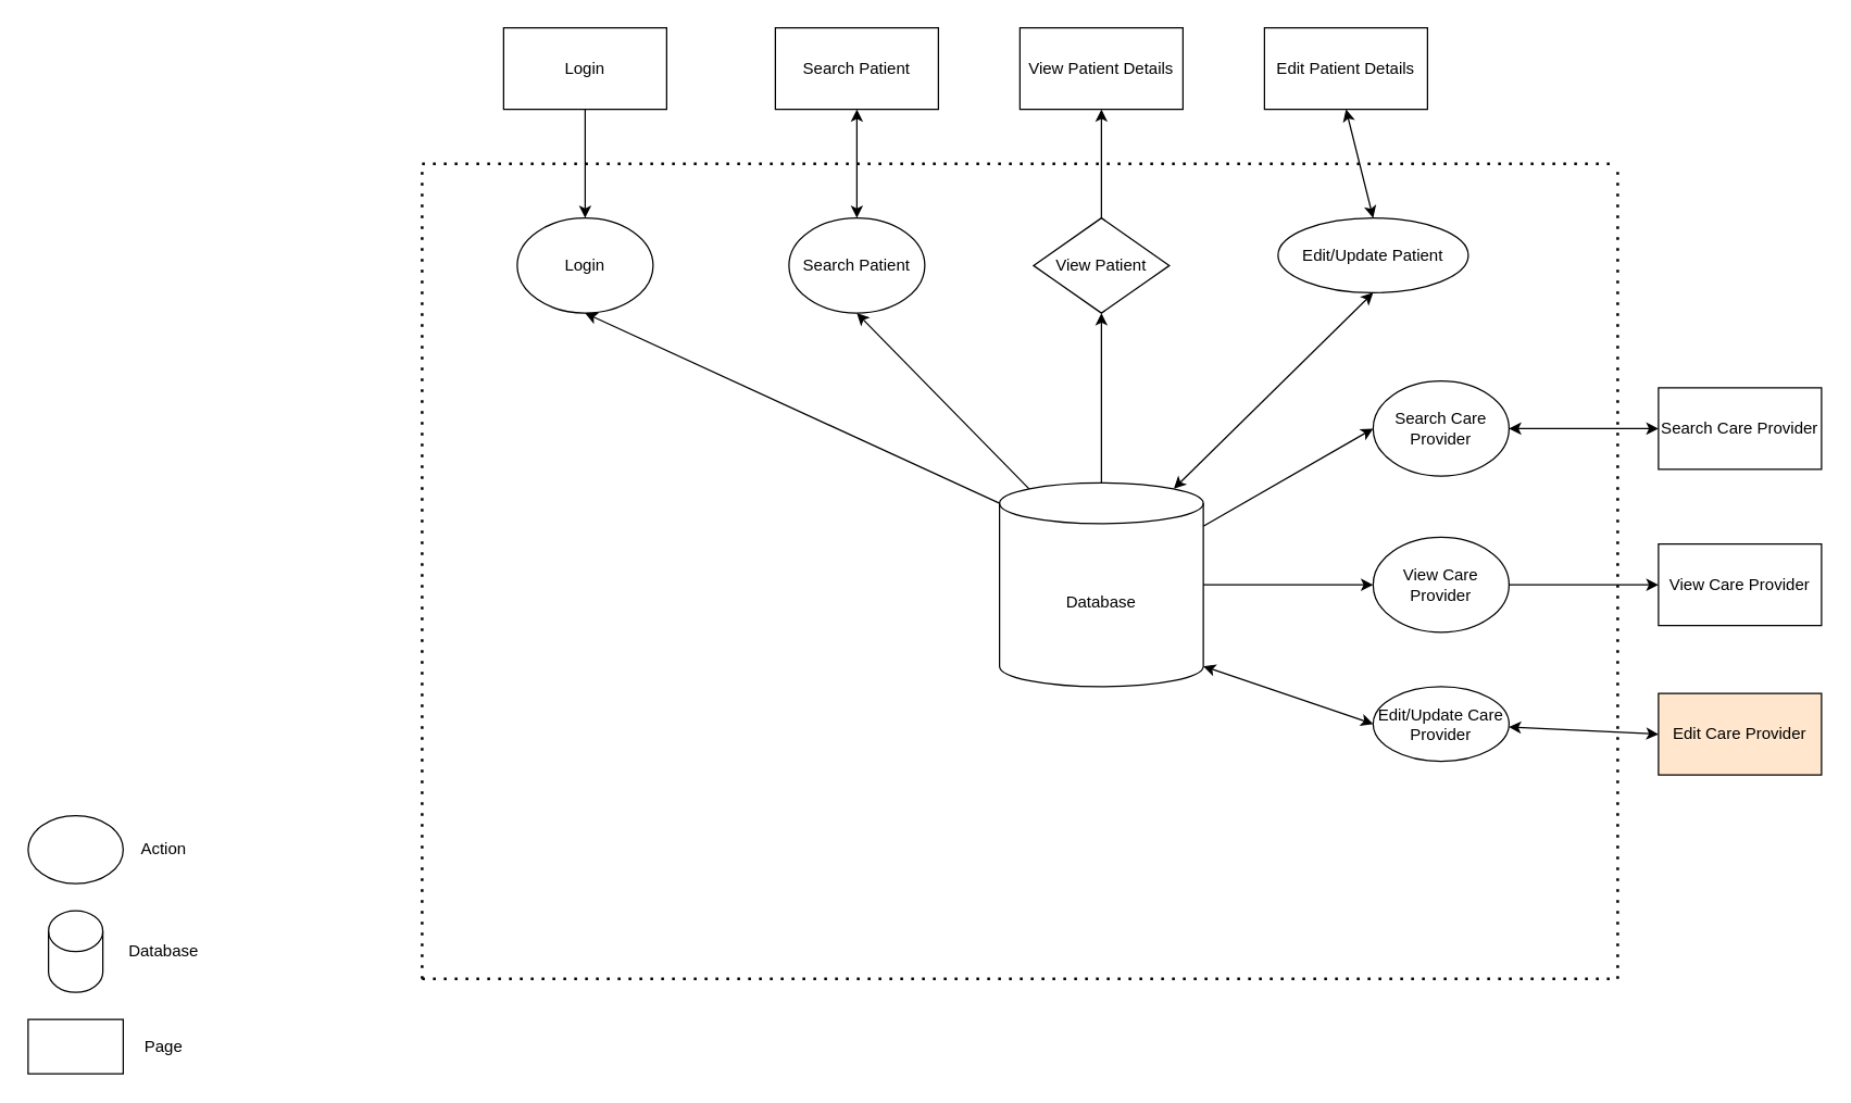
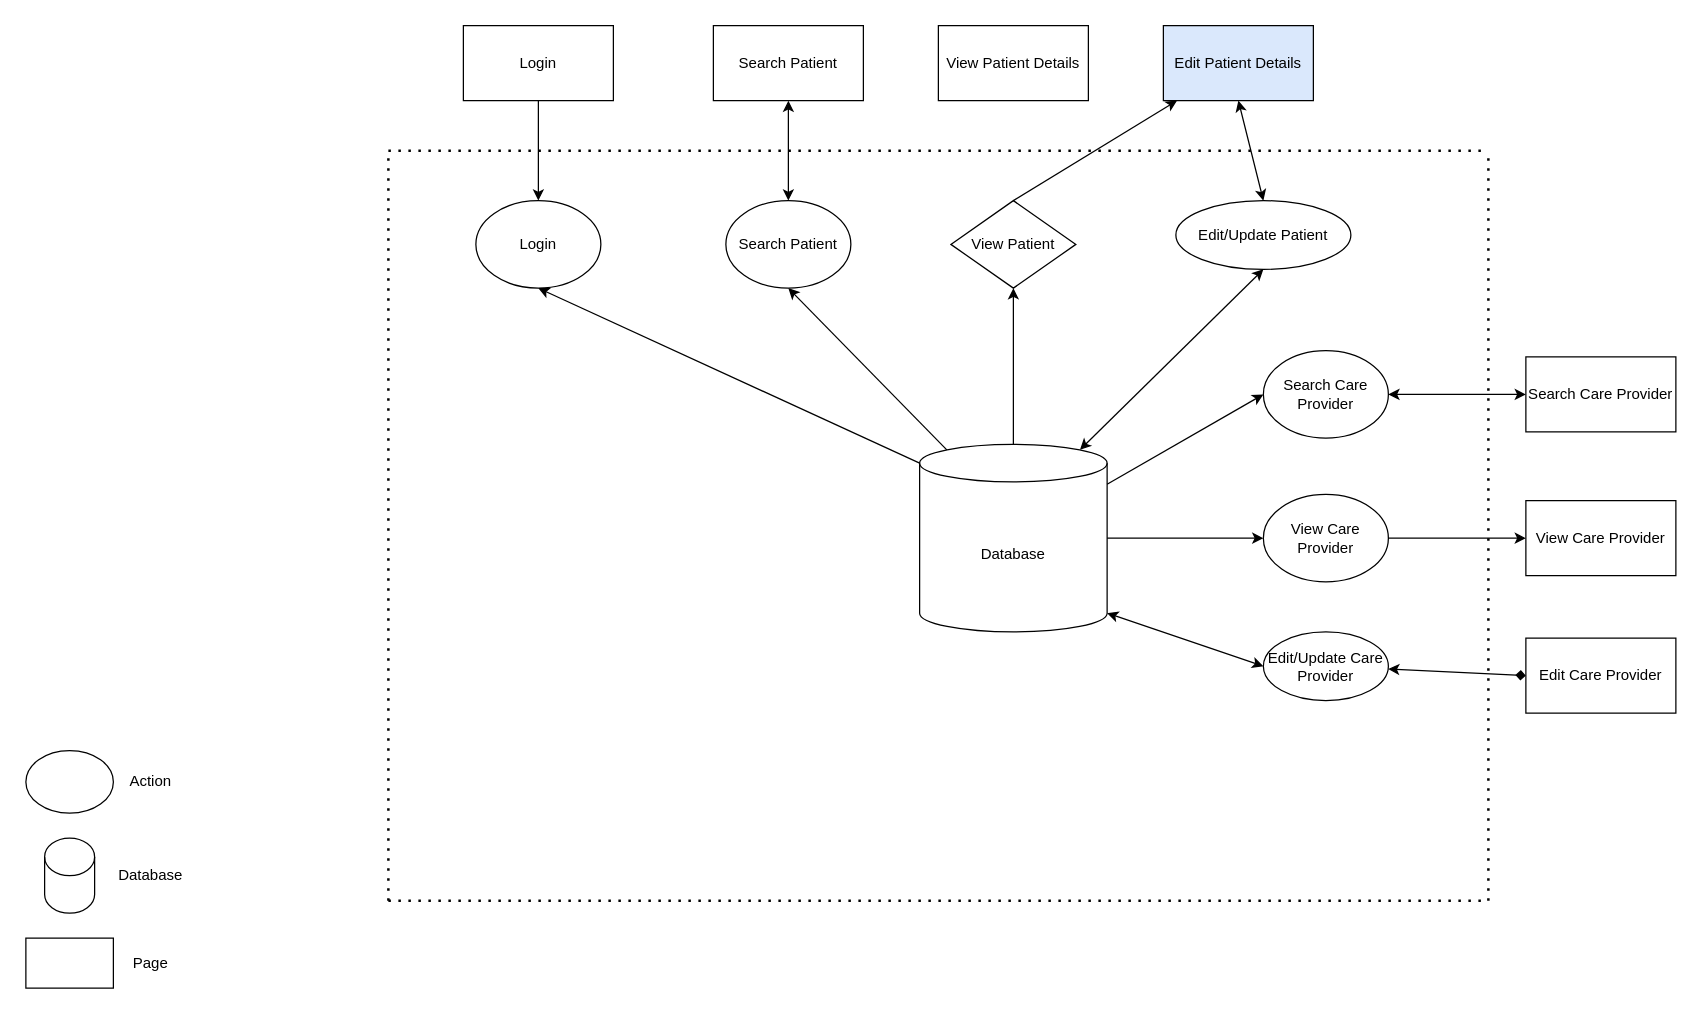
  <mxCell id="0" />
  <mxCell id="1" parent="0" />
  <mxCell id="2" value="Database" style="shape=cylinder3;whiteSpace=wrap;html=1;boundedLbl=1;backgroundOutline=1;size=15;" vertex="1" parent="1"><mxGeometry x="735" y="355" width="150" height="150" as="geometry" /></mxCell>
  <mxCell id="3" value="Login" style="rounded=0;whiteSpace=wrap;html=1;" vertex="1" parent="1"><mxGeometry x="370" y="20" width="120" height="60" as="geometry" /></mxCell>
  <mxCell id="4" value="" style="rounded=0;whiteSpace=wrap;html=1;" vertex="1" parent="1"><mxGeometry x="20" y="750" width="70" height="40" as="geometry" /></mxCell>
  <mxCell id="5" value="" style="shape=cylinder3;whiteSpace=wrap;html=1;boundedLbl=1;backgroundOutline=1;size=15;" vertex="1" parent="1"><mxGeometry x="35" y="670" width="40" height="60" as="geometry" /></mxCell>
  <mxCell id="6" value="" style="ellipse;whiteSpace=wrap;html=1;" vertex="1" parent="1"><mxGeometry x="20" y="600" width="70" height="50" as="geometry" /></mxCell>
  <mxCell id="7" value="Action" style="text;html=1;strokeColor=none;fillColor=none;align=center;verticalAlign=middle;whiteSpace=wrap;rounded=0;" vertex="1" parent="1"><mxGeometry x="100" y="615" width="40" height="20" as="geometry" /></mxCell>
  <mxCell id="8" value="Database" style="text;html=1;strokeColor=none;fillColor=none;align=center;verticalAlign=middle;whiteSpace=wrap;rounded=0;" vertex="1" parent="1"><mxGeometry x="100" y="690" width="40" height="20" as="geometry" /></mxCell>
  <mxCell id="9" value="Page" style="text;html=1;strokeColor=none;fillColor=none;align=center;verticalAlign=middle;whiteSpace=wrap;rounded=0;" vertex="1" parent="1"><mxGeometry x="100" y="760" width="40" height="20" as="geometry" /></mxCell>
  <mxCell id="10" value="Login" style="ellipse;whiteSpace=wrap;html=1;" vertex="1" parent="1"><mxGeometry x="380" y="160" width="100" height="70" as="geometry" /></mxCell>
  <mxCell id="11" value="" style="endArrow=classic;html=1;exitX=0;exitY=0;exitDx=0;exitDy=15;exitPerimeter=0;entryX=0.5;entryY=1;entryDx=0;entryDy=0;" edge="1" parent="1" source="2" target="10"><mxGeometry width="50" height="50" relative="1" as="geometry"><mxPoint x="780" y="490" as="sourcePoint" /><mxPoint x="830" y="440" as="targetPoint" /></mxGeometry></mxCell>
  <mxCell id="12" value="Search Patient" style="rounded=0;whiteSpace=wrap;html=1;" vertex="1" parent="1"><mxGeometry x="570" y="20" width="120" height="60" as="geometry" /></mxCell>
  <mxCell id="13" value="Search Patient" style="ellipse;whiteSpace=wrap;html=1;" vertex="1" parent="1"><mxGeometry x="580" y="160" width="100" height="70" as="geometry" /></mxCell>
  <mxCell id="14" value="View Patient Details" style="rounded=0;whiteSpace=wrap;html=1;" vertex="1" parent="1"><mxGeometry x="750" y="20" width="120" height="60" as="geometry" /></mxCell>
  <mxCell id="15" value="View Patient" style="rhombus;whiteSpace=wrap;html=1;" vertex="1" parent="1"><mxGeometry x="760" y="160" width="100" height="70" as="geometry" /></mxCell>
  <mxCell id="16" value="" style="endArrow=classic;html=1;entryX=0.5;entryY=1;entryDx=0;entryDy=0;exitX=0.5;exitY=0;exitDx=0;exitDy=0;exitPerimeter=0;" edge="1" parent="1" source="2" target="15"><mxGeometry width="50" height="50" relative="1" as="geometry"><mxPoint x="780" y="490" as="sourcePoint" /><mxPoint x="830" y="440" as="targetPoint" /></mxGeometry></mxCell>
  <mxCell id="17" value="" style="endArrow=classic;html=1;exitX=0.5;exitY=1;exitDx=0;exitDy=0;entryX=0.5;entryY=0;entryDx=0;entryDy=0;" edge="1" parent="1" source="3" target="10"><mxGeometry width="50" height="50" relative="1" as="geometry"><mxPoint x="820" y="340" as="sourcePoint" /><mxPoint x="870" y="290" as="targetPoint" /></mxGeometry></mxCell>
  <mxCell id="18" value="" style="endArrow=none;dashed=1;html=1;dashPattern=1 3;strokeWidth=2;" edge="1" parent="1"><mxGeometry width="50" height="50" relative="1" as="geometry"><mxPoint x="310" y="120" as="sourcePoint" /><mxPoint x="1190" y="120" as="targetPoint" /></mxGeometry></mxCell>
  <mxCell id="19" value="" style="endArrow=none;dashed=1;html=1;dashPattern=1 3;strokeWidth=2;" edge="1" parent="1"><mxGeometry width="50" height="50" relative="1" as="geometry"><mxPoint x="1190" y="720" as="sourcePoint" /><mxPoint x="1190" y="120" as="targetPoint" /></mxGeometry></mxCell>
  <mxCell id="20" value="" style="endArrow=none;dashed=1;html=1;dashPattern=1 3;strokeWidth=2;" edge="1" parent="1"><mxGeometry width="50" height="50" relative="1" as="geometry"><mxPoint x="310" y="720" as="sourcePoint" /><mxPoint x="1190" y="720" as="targetPoint" /></mxGeometry></mxCell>
  <mxCell id="21" value="" style="endArrow=none;dashed=1;html=1;dashPattern=1 3;strokeWidth=2;" edge="1" parent="1"><mxGeometry width="50" height="50" relative="1" as="geometry"><mxPoint x="310" y="720" as="sourcePoint" /><mxPoint x="310" y="120" as="targetPoint" /></mxGeometry></mxCell>
  <mxCell id="22" value="" style="endArrow=classic;html=1;entryX=0.5;entryY=1;entryDx=0;entryDy=0;exitX=0.145;exitY=0;exitDx=0;exitDy=4.35;exitPerimeter=0;" edge="1" parent="1" source="2" target="13"><mxGeometry width="50" height="50" relative="1" as="geometry"><mxPoint x="750" y="300" as="sourcePoint" /><mxPoint x="820" y="360" as="targetPoint" /></mxGeometry></mxCell>
  <mxCell id="23" value="" style="endArrow=classic;startArrow=classic;html=1;entryX=0.5;entryY=1;entryDx=0;entryDy=0;" edge="1" parent="1" source="13" target="12"><mxGeometry width="50" height="50" relative="1" as="geometry"><mxPoint x="590" y="410" as="sourcePoint" /><mxPoint x="640" y="360" as="targetPoint" /></mxGeometry></mxCell>
- <mxCell id="24" value="" style="endArrow=classic;html=1;entryX=0.5;entryY=1;entryDx=0;entryDy=0;exitX=0.5;exitY=0;exitDx=0;exitDy=0;" edge="1" parent="1" source="15" target="14"><mxGeometry width="50" height="50" relative="1" as="geometry"><mxPoint x="820" y="365" as="sourcePoint" /><mxPoint x="820" y="240" as="targetPoint" /></mxGeometry></mxCell>
- <mxCell id="25" value="Edit Patient Details" style="rounded=0;whiteSpace=wrap;html=1;" vertex="1" parent="1"><mxGeometry x="930" y="20" width="120" height="60" as="geometry" /></mxCell>
+ <mxCell id="24" value="" style="endArrow=classic;html=1;exitX=0.5;exitY=0;exitDx=0;exitDy=0;" edge="1" parent="1" source="15" target="25"><mxGeometry width="50" height="50" relative="1" as="geometry"><mxPoint x="820" y="365" as="sourcePoint" /><mxPoint x="820" y="240" as="targetPoint" /></mxGeometry></mxCell>
+ <mxCell id="25" value="Edit Patient Details" style="rounded=0;whiteSpace=wrap;html=1;fillColor=#dae8fc;" vertex="1" parent="1"><mxGeometry x="930" y="20" width="120" height="60" as="geometry" /></mxCell>
  <mxCell id="26" value="Edit/Update Patient" style="ellipse;whiteSpace=wrap;html=1;" vertex="1" parent="1"><mxGeometry x="940" y="160" width="140" height="55" as="geometry" /></mxCell>
  <mxCell id="27" value="" style="endArrow=classic;startArrow=classic;html=1;entryX=0.5;entryY=1;entryDx=0;entryDy=0;exitX=0.855;exitY=0;exitDx=0;exitDy=4.35;exitPerimeter=0;" edge="1" parent="1" source="2" target="26"><mxGeometry width="50" height="50" relative="1" as="geometry"><mxPoint x="890" y="410" as="sourcePoint" /><mxPoint x="940" y="360" as="targetPoint" /></mxGeometry></mxCell>
  <mxCell id="28" value="" style="endArrow=classic;startArrow=classic;html=1;entryX=0.5;entryY=1;entryDx=0;entryDy=0;exitX=0.5;exitY=0;exitDx=0;exitDy=0;" edge="1" parent="1" source="26" target="25"><mxGeometry width="50" height="50" relative="1" as="geometry"><mxPoint x="873.25" y="369.35" as="sourcePoint" /><mxPoint x="1000" y="240" as="targetPoint" /></mxGeometry></mxCell>
  <mxCell id="29" value="Search Care Provider" style="rounded=0;whiteSpace=wrap;html=1;" vertex="1" parent="1"><mxGeometry x="1220" y="285" width="120" height="60" as="geometry" /></mxCell>
  <mxCell id="30" value="View Care Provider" style="rounded=0;whiteSpace=wrap;html=1;" vertex="1" parent="1"><mxGeometry x="1220" y="400" width="120" height="60" as="geometry" /></mxCell>
- <mxCell id="31" value="Edit Care Provider" style="rounded=0;whiteSpace=wrap;html=1;fillColor=#ffe6cc;" vertex="1" parent="1"><mxGeometry x="1220" y="510" width="120" height="60" as="geometry" /></mxCell>
+ <mxCell id="31" value="Edit Care Provider" style="rounded=0;whiteSpace=wrap;html=1;" vertex="1" parent="1"><mxGeometry x="1220" y="510" width="120" height="60" as="geometry" /></mxCell>
  <mxCell id="32" value="Search Care Provider" style="ellipse;whiteSpace=wrap;html=1;" vertex="1" parent="1"><mxGeometry x="1010" y="280" width="100" height="70" as="geometry" /></mxCell>
  <mxCell id="33" value="View Care Provider" style="ellipse;whiteSpace=wrap;html=1;" vertex="1" parent="1"><mxGeometry x="1010" y="395" width="100" height="70" as="geometry" /></mxCell>
  <mxCell id="34" value="Edit/Update Care Provider" style="ellipse;whiteSpace=wrap;html=1;" vertex="1" parent="1"><mxGeometry x="1010" y="505" width="100" height="55" as="geometry" /></mxCell>
  <mxCell id="35" value="" style="endArrow=classic;html=1;entryX=0;entryY=0.5;entryDx=0;entryDy=0;" edge="1" parent="1" source="2" target="32"><mxGeometry width="50" height="50" relative="1" as="geometry"><mxPoint x="850" y="390" as="sourcePoint" /><mxPoint x="900" y="340" as="targetPoint" /></mxGeometry></mxCell>
  <mxCell id="36" value="" style="endArrow=classic;startArrow=classic;html=1;entryX=0;entryY=0.5;entryDx=0;entryDy=0;" edge="1" parent="1" target="29"><mxGeometry width="50" height="50" relative="1" as="geometry"><mxPoint x="1110" y="315" as="sourcePoint" /><mxPoint x="1210" y="340" as="targetPoint" /></mxGeometry></mxCell>
  <mxCell id="37" value="" style="endArrow=classic;html=1;exitX=1;exitY=0.5;exitDx=0;exitDy=0;exitPerimeter=0;entryX=0;entryY=0.5;entryDx=0;entryDy=0;" edge="1" parent="1" source="2" target="33"><mxGeometry width="50" height="50" relative="1" as="geometry"><mxPoint x="920" y="390" as="sourcePoint" /><mxPoint x="970" y="340" as="targetPoint" /></mxGeometry></mxCell>
  <mxCell id="38" value="" style="endArrow=classic;html=1;exitX=1;exitY=0.5;exitDx=0;exitDy=0;entryX=0;entryY=0.5;entryDx=0;entryDy=0;" edge="1" parent="1" source="33" target="30"><mxGeometry width="50" height="50" relative="1" as="geometry"><mxPoint x="895" y="440" as="sourcePoint" /><mxPoint x="1020" y="440" as="targetPoint" /></mxGeometry></mxCell>
  <mxCell id="39" value="" style="endArrow=classic;startArrow=classic;html=1;exitX=1;exitY=1;exitDx=0;exitDy=-15;exitPerimeter=0;entryX=0;entryY=0.5;entryDx=0;entryDy=0;" edge="1" parent="1" source="2" target="34"><mxGeometry width="50" height="50" relative="1" as="geometry"><mxPoint x="1020" y="390" as="sourcePoint" /><mxPoint x="1070" y="340" as="targetPoint" /></mxGeometry></mxCell>
- <mxCell id="40" value="" style="endArrow=classic;startArrow=classic;html=1;entryX=0;entryY=0.5;entryDx=0;entryDy=0;" edge="1" parent="1" source="34" target="31"><mxGeometry width="50" height="50" relative="1" as="geometry"><mxPoint x="895" y="500" as="sourcePoint" /><mxPoint x="1020" y="550" as="targetPoint" /></mxGeometry></mxCell>
+ <mxCell id="40" value="" style="endArrow=diamond;startArrow=classic;html=1;entryX=0;entryY=0.5;entryDx=0;entryDy=0;" edge="1" parent="1" source="34" target="31"><mxGeometry width="50" height="50" relative="1" as="geometry"><mxPoint x="895" y="500" as="sourcePoint" /><mxPoint x="1020" y="550" as="targetPoint" /></mxGeometry></mxCell>
